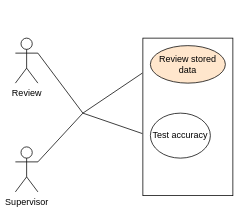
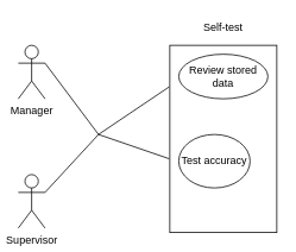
  <mxCell id="0" />
  <mxCell id="1" parent="0" />
  <mxCell id="2" value="" style="rounded=0;whiteSpace=wrap;html=1;" vertex="1" parent="1"><mxGeometry x="190" y="50" width="120" height="210" as="geometry" /></mxCell>
- <mxCell id="4" value="Review stored data" style="ellipse;whiteSpace=wrap;html=1;fillColor=#ffe6cc;" vertex="1" parent="1"><mxGeometry x="200" y="60" width="100" height="50" as="geometry" /></mxCell>
- <mxCell id="5" value="Review" style="shape=umlActor;verticalLabelPosition=bottom;verticalAlign=top;html=1;outlineConnect=0;" vertex="1" parent="1"><mxGeometry x="20" y="50" width="30" height="60" as="geometry" /></mxCell>
+ <mxCell id="3" value="Self-test" style="text;html=1;strokeColor=none;fillColor=none;align=center;verticalAlign=middle;whiteSpace=wrap;rounded=0;" vertex="1" parent="1"><mxGeometry x="225" y="20" width="50" height="20" as="geometry" /></mxCell>
+ <mxCell id="4" value="Review stored data" style="ellipse;whiteSpace=wrap;html=1;" vertex="1" parent="1"><mxGeometry x="200" y="60" width="100" height="50" as="geometry" /></mxCell>
+ <mxCell id="5" value="Manager" style="shape=umlActor;verticalLabelPosition=bottom;verticalAlign=top;html=1;outlineConnect=0;" vertex="1" parent="1"><mxGeometry x="20" y="50" width="30" height="60" as="geometry" /></mxCell>
  <mxCell id="6" value="Supervisor" style="shape=umlActor;verticalLabelPosition=bottom;verticalAlign=top;html=1;outlineConnect=0;" vertex="1" parent="1"><mxGeometry x="20" y="195" width="30" height="60" as="geometry" /></mxCell>
  <mxCell id="7" value="Test accuracy" style="ellipse;whiteSpace=wrap;html=1;" vertex="1" parent="1"><mxGeometry x="200" y="150" width="80" height="60" as="geometry" /></mxCell>
  <mxCell id="8" value="" style="endArrow=none;html=1;exitX=1;exitY=0.333;exitDx=0;exitDy=0;exitPerimeter=0;" edge="1" parent="1" source="6"><mxGeometry width="50" height="50" relative="1" as="geometry"><mxPoint x="230" y="220" as="sourcePoint" /><mxPoint x="110" y="150" as="targetPoint" /></mxGeometry></mxCell>
  <mxCell id="9" value="" style="endArrow=none;html=1;exitX=1;exitY=0.333;exitDx=0;exitDy=0;exitPerimeter=0;" edge="1" parent="1" source="5"><mxGeometry width="50" height="50" relative="1" as="geometry"><mxPoint x="230" y="220" as="sourcePoint" /><mxPoint x="110" y="150" as="targetPoint" /></mxGeometry></mxCell>
  <mxCell id="10" value="" style="endArrow=none;html=1;entryX=-0.006;entryY=0.222;entryDx=0;entryDy=0;entryPerimeter=0;" edge="1" parent="1" target="2"><mxGeometry width="50" height="50" relative="1" as="geometry"><mxPoint x="110" y="150" as="sourcePoint" /><mxPoint x="280" y="170" as="targetPoint" /></mxGeometry></mxCell>
  <mxCell id="11" value="" style="endArrow=none;html=1;entryX=-0.006;entryY=0.606;entryDx=0;entryDy=0;entryPerimeter=0;" edge="1" parent="1" target="2"><mxGeometry width="50" height="50" relative="1" as="geometry"><mxPoint x="110" y="150" as="sourcePoint" /><mxPoint x="280" y="170" as="targetPoint" /></mxGeometry></mxCell>
